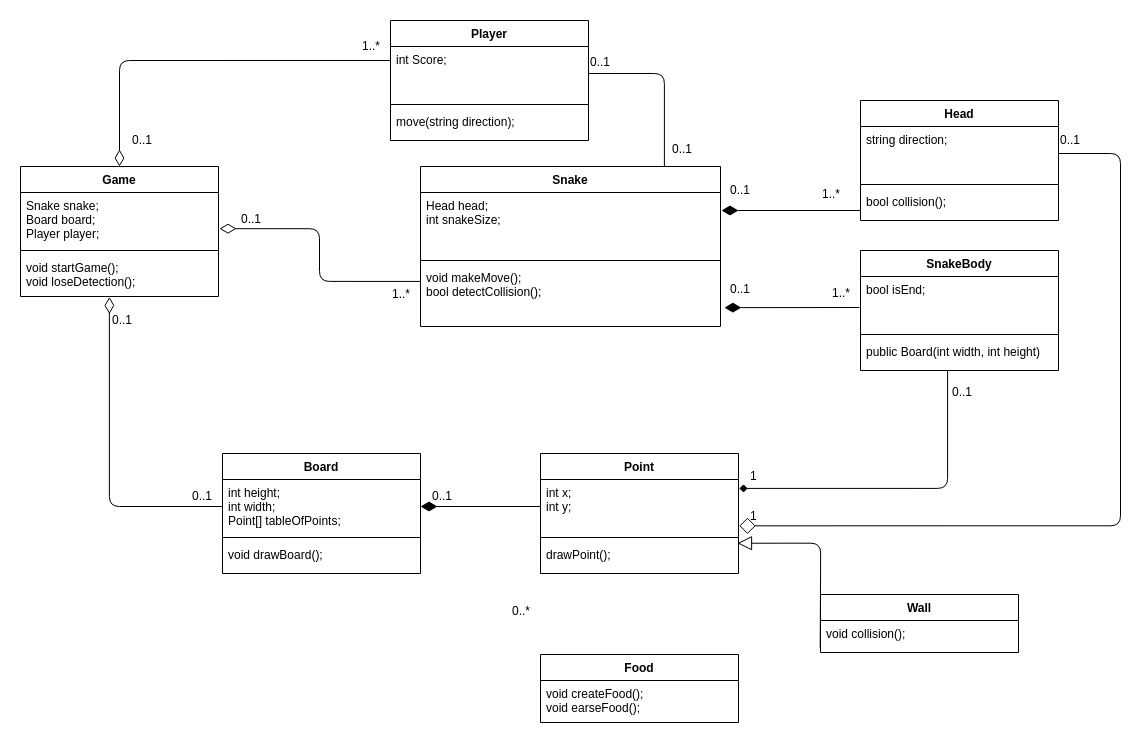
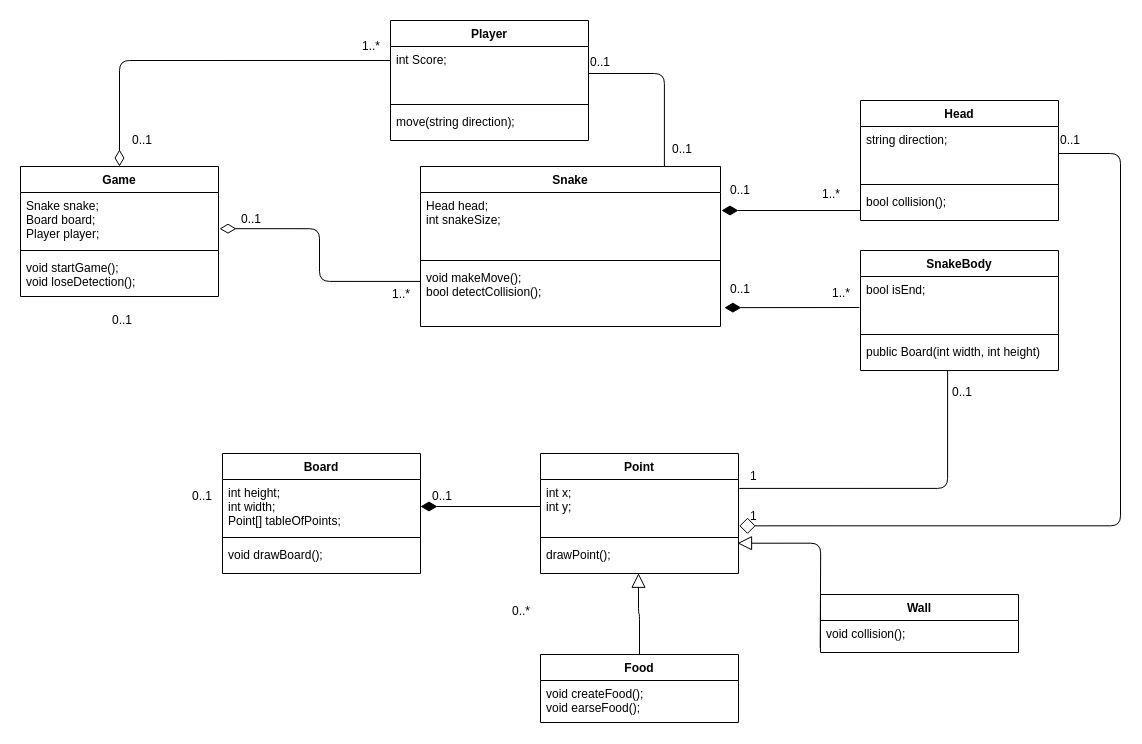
  <mxCell id="0" />
  <mxCell id="1" parent="0" />
  <mxCell id="2" value="Snake" style="swimlane;fontStyle=1;align=center;verticalAlign=top;childLayout=stackLayout;horizontal=1;startSize=26;horizontalStack=0;resizeParent=1;resizeParentMax=0;resizeLast=0;collapsible=1;marginBottom=0;" parent="1" vertex="1"><mxGeometry x="420" y="166" width="300" height="160" as="geometry"><mxRectangle x="380" y="156" width="70" height="26" as="alternateBounds" /></mxGeometry></mxCell>
  <mxCell id="3" value="Head head;&#10;int snakeSize;&#10;" style="text;strokeColor=none;fillColor=none;align=left;verticalAlign=top;spacingLeft=4;spacingRight=4;overflow=hidden;rotatable=0;points=[[0,0.5],[1,0.5]];portConstraint=eastwest;fontFamily=Helvetica;fontSize=12;" parent="2" vertex="1"><mxGeometry y="26" width="300" height="64" as="geometry" /></mxCell>
  <mxCell id="4" value="" style="line;strokeWidth=1;fillColor=none;align=left;verticalAlign=middle;spacingTop=-1;spacingLeft=3;spacingRight=3;rotatable=0;labelPosition=right;points=[];portConstraint=eastwest;" parent="2" vertex="1"><mxGeometry y="90" width="300" height="8" as="geometry" /></mxCell>
  <mxCell id="5" value="void makeMove();&#10;bool detectCollision();&#10;" style="text;strokeColor=none;fillColor=none;align=left;verticalAlign=top;spacingLeft=4;spacingRight=4;overflow=hidden;rotatable=0;points=[[0,0.5],[1,0.5]];portConstraint=eastwest;fontFamily=Helvetica;fontSize=12;" parent="2" vertex="1"><mxGeometry y="98" width="300" height="62" as="geometry" /></mxCell>
  <mxCell id="6" value="Board" style="swimlane;fontStyle=1;align=center;verticalAlign=top;childLayout=stackLayout;horizontal=1;startSize=26;horizontalStack=0;resizeParent=1;resizeParentMax=0;resizeLast=0;collapsible=1;marginBottom=0;" parent="1" vertex="1"><mxGeometry x="222" y="453" width="198" height="120" as="geometry" /></mxCell>
  <mxCell id="7" value="int height;&#10;int width;&#10;Point[] tableOfPoints;&#10;" style="text;strokeColor=none;fillColor=none;align=left;verticalAlign=top;spacingLeft=4;spacingRight=4;overflow=hidden;rotatable=0;points=[[0,0.5],[1,0.5]];portConstraint=eastwest;fontFamily=Helvetica;fontSize=12;" parent="6" vertex="1"><mxGeometry y="26" width="198" height="54" as="geometry" /></mxCell>
  <mxCell id="8" value="" style="line;strokeWidth=1;fillColor=none;align=left;verticalAlign=middle;spacingTop=-1;spacingLeft=3;spacingRight=3;rotatable=0;labelPosition=right;points=[];portConstraint=eastwest;" parent="6" vertex="1"><mxGeometry y="80" width="198" height="8" as="geometry" /></mxCell>
  <mxCell id="9" value="void drawBoard();" style="text;strokeColor=none;fillColor=none;align=left;verticalAlign=top;spacingLeft=4;spacingRight=4;overflow=hidden;rotatable=0;points=[[0,0.5],[1,0.5]];portConstraint=eastwest;fontFamily=Helvetica;fontSize=12;" parent="6" vertex="1"><mxGeometry y="88" width="198" height="32" as="geometry" /></mxCell>
  <mxCell id="10" value="Food" style="swimlane;fontStyle=1;align=center;verticalAlign=top;childLayout=stackLayout;horizontal=1;startSize=26;horizontalStack=0;resizeParent=1;resizeParentMax=0;resizeLast=0;collapsible=1;marginBottom=0;" vertex="1" parent="1"><mxGeometry x="540" y="654" width="198" height="68" as="geometry" /></mxCell>
  <mxCell id="11" value="void createFood();&#10;void earseFood();&#10;" style="text;strokeColor=none;fillColor=none;align=left;verticalAlign=top;spacingLeft=4;spacingRight=4;overflow=hidden;rotatable=0;points=[[0,0.5],[1,0.5]];portConstraint=eastwest;fontFamily=Helvetica;fontSize=12;" vertex="1" parent="10"><mxGeometry y="26" width="198" height="42" as="geometry" /></mxCell>
  <mxCell id="12" value="SnakeBody" style="swimlane;fontStyle=1;align=center;verticalAlign=top;childLayout=stackLayout;horizontal=1;startSize=26;horizontalStack=0;resizeParent=1;resizeParentMax=0;resizeLast=0;collapsible=1;marginBottom=0;" vertex="1" parent="1"><mxGeometry x="860" y="250" width="198" height="120" as="geometry" /></mxCell>
  <mxCell id="13" value="bool isEnd;&#10;&#10;" style="text;strokeColor=none;fillColor=none;align=left;verticalAlign=top;spacingLeft=4;spacingRight=4;overflow=hidden;rotatable=0;points=[[0,0.5],[1,0.5]];portConstraint=eastwest;fontFamily=Helvetica;fontSize=12;" vertex="1" parent="12"><mxGeometry y="26" width="198" height="54" as="geometry" /></mxCell>
  <mxCell id="14" value="" style="line;strokeWidth=1;fillColor=none;align=left;verticalAlign=middle;spacingTop=-1;spacingLeft=3;spacingRight=3;rotatable=0;labelPosition=right;points=[];portConstraint=eastwest;" vertex="1" parent="12"><mxGeometry y="80" width="198" height="8" as="geometry" /></mxCell>
  <mxCell id="15" value="public Board(int width, int height)" style="text;strokeColor=none;fillColor=none;align=left;verticalAlign=top;spacingLeft=4;spacingRight=4;overflow=hidden;rotatable=0;points=[[0,0.5],[1,0.5]];portConstraint=eastwest;fontFamily=Helvetica;fontSize=12;" vertex="1" parent="12"><mxGeometry y="88" width="198" height="32" as="geometry" /></mxCell>
  <mxCell id="16" value="Player" style="swimlane;fontStyle=1;align=center;verticalAlign=top;childLayout=stackLayout;horizontal=1;startSize=26;horizontalStack=0;resizeParent=1;resizeParentMax=0;resizeLast=0;collapsible=1;marginBottom=0;" vertex="1" parent="1"><mxGeometry x="390" y="20" width="198" height="120" as="geometry" /></mxCell>
  <mxCell id="17" value="int Score;" style="text;strokeColor=none;fillColor=none;align=left;verticalAlign=top;spacingLeft=4;spacingRight=4;overflow=hidden;rotatable=0;points=[[0,0.5],[1,0.5]];portConstraint=eastwest;fontFamily=Helvetica;fontSize=12;" vertex="1" parent="16"><mxGeometry y="26" width="198" height="54" as="geometry" /></mxCell>
  <mxCell id="18" value="" style="line;strokeWidth=1;fillColor=none;align=left;verticalAlign=middle;spacingTop=-1;spacingLeft=3;spacingRight=3;rotatable=0;labelPosition=right;points=[];portConstraint=eastwest;" vertex="1" parent="16"><mxGeometry y="80" width="198" height="8" as="geometry" /></mxCell>
  <mxCell id="19" value="move(string direction);" style="text;strokeColor=none;fillColor=none;align=left;verticalAlign=top;spacingLeft=4;spacingRight=4;overflow=hidden;rotatable=0;points=[[0,0.5],[1,0.5]];portConstraint=eastwest;fontFamily=Helvetica;fontSize=12;" vertex="1" parent="16"><mxGeometry y="88" width="198" height="32" as="geometry" /></mxCell>
  <mxCell id="20" value="Game" style="swimlane;fontStyle=1;align=center;verticalAlign=top;childLayout=stackLayout;horizontal=1;startSize=26;horizontalStack=0;resizeParent=1;resizeParentMax=0;resizeLast=0;collapsible=1;marginBottom=0;" vertex="1" parent="1"><mxGeometry x="20" y="166" width="198" height="130" as="geometry" /></mxCell>
  <mxCell id="21" value="Snake snake;&#10;Board board;&#10;Player player;" style="text;strokeColor=none;fillColor=none;align=left;verticalAlign=top;spacingLeft=4;spacingRight=4;overflow=hidden;rotatable=0;points=[[0,0.5],[1,0.5]];portConstraint=eastwest;fontFamily=Helvetica;fontSize=12;" vertex="1" parent="20"><mxGeometry y="26" width="198" height="54" as="geometry" /></mxCell>
  <mxCell id="22" value="" style="line;strokeWidth=1;fillColor=none;align=left;verticalAlign=middle;spacingTop=-1;spacingLeft=3;spacingRight=3;rotatable=0;labelPosition=right;points=[];portConstraint=eastwest;" vertex="1" parent="20"><mxGeometry y="80" width="198" height="8" as="geometry" /></mxCell>
  <mxCell id="23" value="void startGame();&#10;void loseDetection();&#10;" style="text;strokeColor=none;fillColor=none;align=left;verticalAlign=top;spacingLeft=4;spacingRight=4;overflow=hidden;rotatable=0;points=[[0,0.5],[1,0.5]];portConstraint=eastwest;fontFamily=Helvetica;fontSize=12;" vertex="1" parent="20"><mxGeometry y="88" width="198" height="42" as="geometry" /></mxCell>
- <mxCell id="24" value="" style="endArrow=diamondThin;html=1;entryX=0.449;entryY=1.012;entryDx=0;entryDy=0;entryPerimeter=0;exitX=0;exitY=0.5;exitDx=0;exitDy=0;edgeStyle=orthogonalEdgeStyle;startArrow=none;startFill=0;endFill=0;startSize=6;endSize=14;" edge="1" parent="1" source="7" target="23"><mxGeometry width="50" height="50" relative="1" as="geometry"><mxPoint x="20" y="720" as="sourcePoint" /><mxPoint x="70" y="670" as="targetPoint" /></mxGeometry></mxCell>
  <mxCell id="25" value="" style="endArrow=diamondThin;html=1;entryX=1.005;entryY=0.67;entryDx=0;entryDy=0;entryPerimeter=0;exitX=0;exitY=0.273;exitDx=0;exitDy=0;exitPerimeter=0;edgeStyle=orthogonalEdgeStyle;endFill=0;strokeWidth=1;endSize=14;" edge="1" parent="1" source="5" target="21"><mxGeometry width="50" height="50" relative="1" as="geometry"><mxPoint x="358" y="358.5" as="sourcePoint" /><mxPoint x="237" y="191.5" as="targetPoint" /></mxGeometry></mxCell>
  <mxCell id="26" value="" style="endArrow=diamondThin;html=1;entryX=0.5;entryY=0;entryDx=0;entryDy=0;exitX=-0.001;exitY=0.259;exitDx=0;exitDy=0;exitPerimeter=0;edgeStyle=orthogonalEdgeStyle;startArrow=none;startFill=0;endFill=0;startSize=6;strokeWidth=1;rounded=1;sourcePerimeterSpacing=0;endSize=14;" edge="1" parent="1" source="17" target="20"><mxGeometry width="50" height="50" relative="1" as="geometry"><mxPoint x="250" y="473" as="sourcePoint" /><mxPoint x="129" y="306" as="targetPoint" /><Array as="points"><mxPoint x="119" y="60" /></Array></mxGeometry></mxCell>
  <mxCell id="27" value="" style="endArrow=diamondThin;html=1;endFill=1;endSize=14;entryX=1.013;entryY=0.696;entryDx=0;entryDy=0;entryPerimeter=0;" edge="1" parent="1" target="5"><mxGeometry width="50" height="50" relative="1" as="geometry"><mxPoint x="859" y="307" as="sourcePoint" /><mxPoint x="770" y="282" as="targetPoint" /></mxGeometry></mxCell>
  <mxCell id="28" value="Point" style="swimlane;fontStyle=1;align=center;verticalAlign=top;childLayout=stackLayout;horizontal=1;startSize=26;horizontalStack=0;resizeParent=1;resizeParentMax=0;resizeLast=0;collapsible=1;marginBottom=0;" vertex="1" parent="1"><mxGeometry x="540" y="453" width="198" height="120" as="geometry" /></mxCell>
  <mxCell id="29" value="int x;&#10;int y;&#10;" style="text;strokeColor=none;fillColor=none;align=left;verticalAlign=top;spacingLeft=4;spacingRight=4;overflow=hidden;rotatable=0;points=[[0,0.5],[1,0.5]];portConstraint=eastwest;fontFamily=Helvetica;fontSize=12;" vertex="1" parent="28"><mxGeometry y="26" width="198" height="54" as="geometry" /></mxCell>
  <mxCell id="30" value="" style="line;strokeWidth=1;fillColor=none;align=left;verticalAlign=middle;spacingTop=-1;spacingLeft=3;spacingRight=3;rotatable=0;labelPosition=right;points=[];portConstraint=eastwest;" vertex="1" parent="28"><mxGeometry y="80" width="198" height="8" as="geometry" /></mxCell>
  <mxCell id="31" value="drawPoint();" style="text;strokeColor=none;fillColor=none;align=left;verticalAlign=top;spacingLeft=4;spacingRight=4;overflow=hidden;rotatable=0;points=[[0,0.5],[1,0.5]];portConstraint=eastwest;fontFamily=Helvetica;fontSize=12;" vertex="1" parent="28"><mxGeometry y="88" width="198" height="32" as="geometry" /></mxCell>
  <mxCell id="32" value="" style="endArrow=diamondThin;html=1;entryX=1;entryY=0.5;entryDx=0;entryDy=0;exitX=0;exitY=0.5;exitDx=0;exitDy=0;edgeStyle=orthogonalEdgeStyle;startArrow=none;startFill=0;endFill=1;endSize=14;" edge="1" parent="1" source="29" target="7"><mxGeometry width="50" height="50" relative="1" as="geometry"><mxPoint x="545.5" y="616" as="sourcePoint" /><mxPoint x="432.5" y="396" as="targetPoint" /></mxGeometry></mxCell>
- <mxCell id="34" value="" style="endArrow=diamond;html=1;entryX=1.004;entryY=0.165;entryDx=0;entryDy=0;exitX=0.44;exitY=1.003;exitDx=0;exitDy=0;exitPerimeter=0;edgeStyle=orthogonalEdgeStyle;entryPerimeter=0;" edge="1" parent="1" source="15" target="29"><mxGeometry width="50" height="50" relative="1" as="geometry"><mxPoint x="865" y="445" as="sourcePoint" /><mxPoint x="790" y="513" as="targetPoint" /></mxGeometry></mxCell>
+ <mxCell id="33" value="" style="endArrow=none;html=1;entryX=0.5;entryY=0;entryDx=0;entryDy=0;exitX=0.495;exitY=0.992;exitDx=0;exitDy=0;exitPerimeter=0;edgeStyle=orthogonalEdgeStyle;endFill=0;startArrow=block;startFill=0;startSize=12;" edge="1" parent="1" source="31" target="10"><mxGeometry width="50" height="50" relative="1" as="geometry"><mxPoint x="242" y="526" as="sourcePoint" /><mxPoint x="129" y="306" as="targetPoint" /></mxGeometry></mxCell>
+ <mxCell id="34" value="" style="endArrow=none;html=1;entryX=1.004;entryY=0.165;entryDx=0;entryDy=0;exitX=0.44;exitY=1.003;exitDx=0;exitDy=0;exitPerimeter=0;edgeStyle=orthogonalEdgeStyle;entryPerimeter=0;" edge="1" parent="1" source="15" target="29"><mxGeometry width="50" height="50" relative="1" as="geometry"><mxPoint x="865" y="445" as="sourcePoint" /><mxPoint x="790" y="513" as="targetPoint" /></mxGeometry></mxCell>
  <mxCell id="35" value="Wall" style="swimlane;fontStyle=1;align=center;verticalAlign=top;childLayout=stackLayout;horizontal=1;startSize=26;horizontalStack=0;resizeParent=1;resizeParentMax=0;resizeLast=0;collapsible=1;marginBottom=0;" vertex="1" parent="1"><mxGeometry x="820" y="594" width="198" height="58" as="geometry" /></mxCell>
  <mxCell id="36" value="void collision();" style="text;strokeColor=none;fillColor=none;align=left;verticalAlign=top;spacingLeft=4;spacingRight=4;overflow=hidden;rotatable=0;points=[[0,0.5],[1,0.5]];portConstraint=eastwest;fontFamily=Helvetica;fontSize=12;" vertex="1" parent="35"><mxGeometry y="26" width="198" height="32" as="geometry" /></mxCell>
  <mxCell id="37" value="" style="endArrow=none;html=1;entryX=0;entryY=0.5;entryDx=0;entryDy=0;exitX=0.995;exitY=0.054;exitDx=0;exitDy=0;exitPerimeter=0;edgeStyle=orthogonalEdgeStyle;endFill=0;startArrow=block;startFill=0;endSize=6;startSize=12;" edge="1" parent="1" source="31"><mxGeometry width="50" height="50" relative="1" as="geometry"><mxPoint x="649" y="603" as="sourcePoint" /><mxPoint x="819.706" y="647.471" as="targetPoint" /></mxGeometry></mxCell>
  <mxCell id="38" value="1..*" style="text;html=1;resizable=0;points=[];autosize=1;align=left;verticalAlign=top;spacingTop=-4;" vertex="1" parent="1"><mxGeometry x="360" y="36" width="30" height="20" as="geometry" /></mxCell>
  <mxCell id="39" value="0..1" style="text;html=1;resizable=0;points=[];autosize=1;align=left;verticalAlign=top;spacingTop=-4;" vertex="1" parent="1"><mxGeometry x="130" y="130" width="40" height="20" as="geometry" /></mxCell>
  <mxCell id="40" value="0..1" style="text;html=1;resizable=0;points=[];autosize=1;align=left;verticalAlign=top;spacingTop=-4;" vertex="1" parent="1"><mxGeometry x="239" y="209" width="40" height="20" as="geometry" /></mxCell>
  <mxCell id="41" value="1..*" style="text;html=1;resizable=0;points=[];autosize=1;align=left;verticalAlign=top;spacingTop=-4;" vertex="1" parent="1"><mxGeometry x="390" y="284" width="30" height="20" as="geometry" /></mxCell>
  <mxCell id="42" value="0..1" style="text;html=1;resizable=0;points=[];autosize=1;align=left;verticalAlign=top;spacingTop=-4;" vertex="1" parent="1"><mxGeometry x="110" y="310" width="40" height="20" as="geometry" /></mxCell>
  <mxCell id="43" value="0..1" style="text;html=1;resizable=0;points=[];autosize=1;align=left;verticalAlign=top;spacingTop=-4;" vertex="1" parent="1"><mxGeometry x="190" y="486" width="40" height="20" as="geometry" /></mxCell>
  <mxCell id="44" value="0..1" style="text;html=1;resizable=0;points=[];autosize=1;align=left;verticalAlign=top;spacingTop=-4;" vertex="1" parent="1"><mxGeometry x="430" y="486" width="40" height="20" as="geometry" /></mxCell>
  <mxCell id="45" value="0..*" style="text;html=1;resizable=0;points=[];autosize=1;align=left;verticalAlign=top;spacingTop=-4;" vertex="1" parent="1"><mxGeometry x="510" y="601" width="30" height="20" as="geometry" /></mxCell>
  <mxCell id="46" value="0..1" style="text;html=1;resizable=0;points=[];autosize=1;align=left;verticalAlign=top;spacingTop=-4;" vertex="1" parent="1"><mxGeometry x="950" y="382" width="40" height="20" as="geometry" /></mxCell>
  <mxCell id="47" value="1" style="text;html=1;resizable=0;points=[];autosize=1;align=left;verticalAlign=top;spacingTop=-4;" vertex="1" parent="1"><mxGeometry x="748" y="466" width="20" height="20" as="geometry" /></mxCell>
  <mxCell id="48" value="0..1" style="text;html=1;resizable=0;points=[];autosize=1;align=left;verticalAlign=top;spacingTop=-4;" vertex="1" parent="1"><mxGeometry x="728" y="279" width="40" height="20" as="geometry" /></mxCell>
  <mxCell id="49" value="1..*" style="text;html=1;resizable=0;points=[];autosize=1;align=left;verticalAlign=top;spacingTop=-4;" vertex="1" parent="1"><mxGeometry x="830" y="283" width="30" height="20" as="geometry" /></mxCell>
  <mxCell id="50" value="" style="endArrow=none;html=1;entryX=0.813;entryY=0;entryDx=0;entryDy=0;entryPerimeter=0;exitX=1;exitY=0.5;exitDx=0;exitDy=0;startArrow=none;startFill=0;endFill=0;startSize=6;strokeWidth=1;rounded=1;sourcePerimeterSpacing=0;endSize=14;edgeStyle=orthogonalEdgeStyle;" edge="1" parent="1" source="17" target="2"><mxGeometry width="50" height="50" relative="1" as="geometry"><mxPoint x="400" y="70" as="sourcePoint" /><mxPoint x="168" y="176" as="targetPoint" /></mxGeometry></mxCell>
  <mxCell id="51" value="0..1" style="text;html=1;resizable=0;points=[];autosize=1;align=left;verticalAlign=top;spacingTop=-4;" vertex="1" parent="1"><mxGeometry x="588" y="52" width="40" height="20" as="geometry" /></mxCell>
  <mxCell id="52" value="0..1" style="text;html=1;resizable=0;points=[];autosize=1;align=left;verticalAlign=top;spacingTop=-4;" vertex="1" parent="1"><mxGeometry x="670" y="139" width="40" height="20" as="geometry" /></mxCell>
  <mxCell id="53" value="Head" style="swimlane;fontStyle=1;align=center;verticalAlign=top;childLayout=stackLayout;horizontal=1;startSize=26;horizontalStack=0;resizeParent=1;resizeParentMax=0;resizeLast=0;collapsible=1;marginBottom=0;" vertex="1" parent="1"><mxGeometry x="860" y="100" width="198" height="120" as="geometry" /></mxCell>
  <mxCell id="54" value="string direction;&#10;" style="text;strokeColor=none;fillColor=none;align=left;verticalAlign=top;spacingLeft=4;spacingRight=4;overflow=hidden;rotatable=0;points=[[0,0.5],[1,0.5]];portConstraint=eastwest;fontFamily=Helvetica;fontSize=12;" vertex="1" parent="53"><mxGeometry y="26" width="198" height="54" as="geometry" /></mxCell>
  <mxCell id="55" value="" style="line;strokeWidth=1;fillColor=none;align=left;verticalAlign=middle;spacingTop=-1;spacingLeft=3;spacingRight=3;rotatable=0;labelPosition=right;points=[];portConstraint=eastwest;" vertex="1" parent="53"><mxGeometry y="80" width="198" height="8" as="geometry" /></mxCell>
  <mxCell id="56" value="bool collision();" style="text;strokeColor=none;fillColor=none;align=left;verticalAlign=top;spacingLeft=4;spacingRight=4;overflow=hidden;rotatable=0;points=[[0,0.5],[1,0.5]];portConstraint=eastwest;fontFamily=Helvetica;fontSize=12;" vertex="1" parent="53"><mxGeometry y="88" width="198" height="32" as="geometry" /></mxCell>
  <mxCell id="57" value="" style="endArrow=diamondThin;html=1;endFill=1;endSize=14;" edge="1" parent="1"><mxGeometry width="50" height="50" relative="1" as="geometry"><mxPoint x="860" y="210" as="sourcePoint" /><mxPoint x="721" y="210" as="targetPoint" /></mxGeometry></mxCell>
  <mxCell id="58" value="" style="endArrow=diamond;html=1;exitX=1;exitY=0.5;exitDx=0;exitDy=0;endFill=0;endSize=14;entryX=1.004;entryY=0.858;entryDx=0;entryDy=0;entryPerimeter=0;edgeStyle=orthogonalEdgeStyle;" edge="1" parent="1" source="54" target="29"><mxGeometry width="50" height="50" relative="1" as="geometry"><mxPoint x="878.529" y="333.353" as="sourcePoint" /><mxPoint x="744.412" y="327.471" as="targetPoint" /><Array as="points"><mxPoint x="1120" y="153" /><mxPoint x="1120" y="525" /></Array></mxGeometry></mxCell>
  <mxCell id="59" value="1" style="text;html=1;resizable=0;points=[];autosize=1;align=left;verticalAlign=top;spacingTop=-4;" vertex="1" parent="1"><mxGeometry x="748" y="506" width="20" height="20" as="geometry" /></mxCell>
  <mxCell id="60" value="0..1" style="text;html=1;resizable=0;points=[];autosize=1;align=left;verticalAlign=top;spacingTop=-4;" vertex="1" parent="1"><mxGeometry x="1058" y="130" width="40" height="20" as="geometry" /></mxCell>
  <mxCell id="61" value="0..1" style="text;html=1;resizable=0;points=[];autosize=1;align=left;verticalAlign=top;spacingTop=-4;" vertex="1" parent="1"><mxGeometry x="728" y="180" width="40" height="20" as="geometry" /></mxCell>
  <mxCell id="62" value="1..*" style="text;html=1;resizable=0;points=[];autosize=1;align=left;verticalAlign=top;spacingTop=-4;" vertex="1" parent="1"><mxGeometry x="820" y="184" width="30" height="20" as="geometry" /></mxCell>
